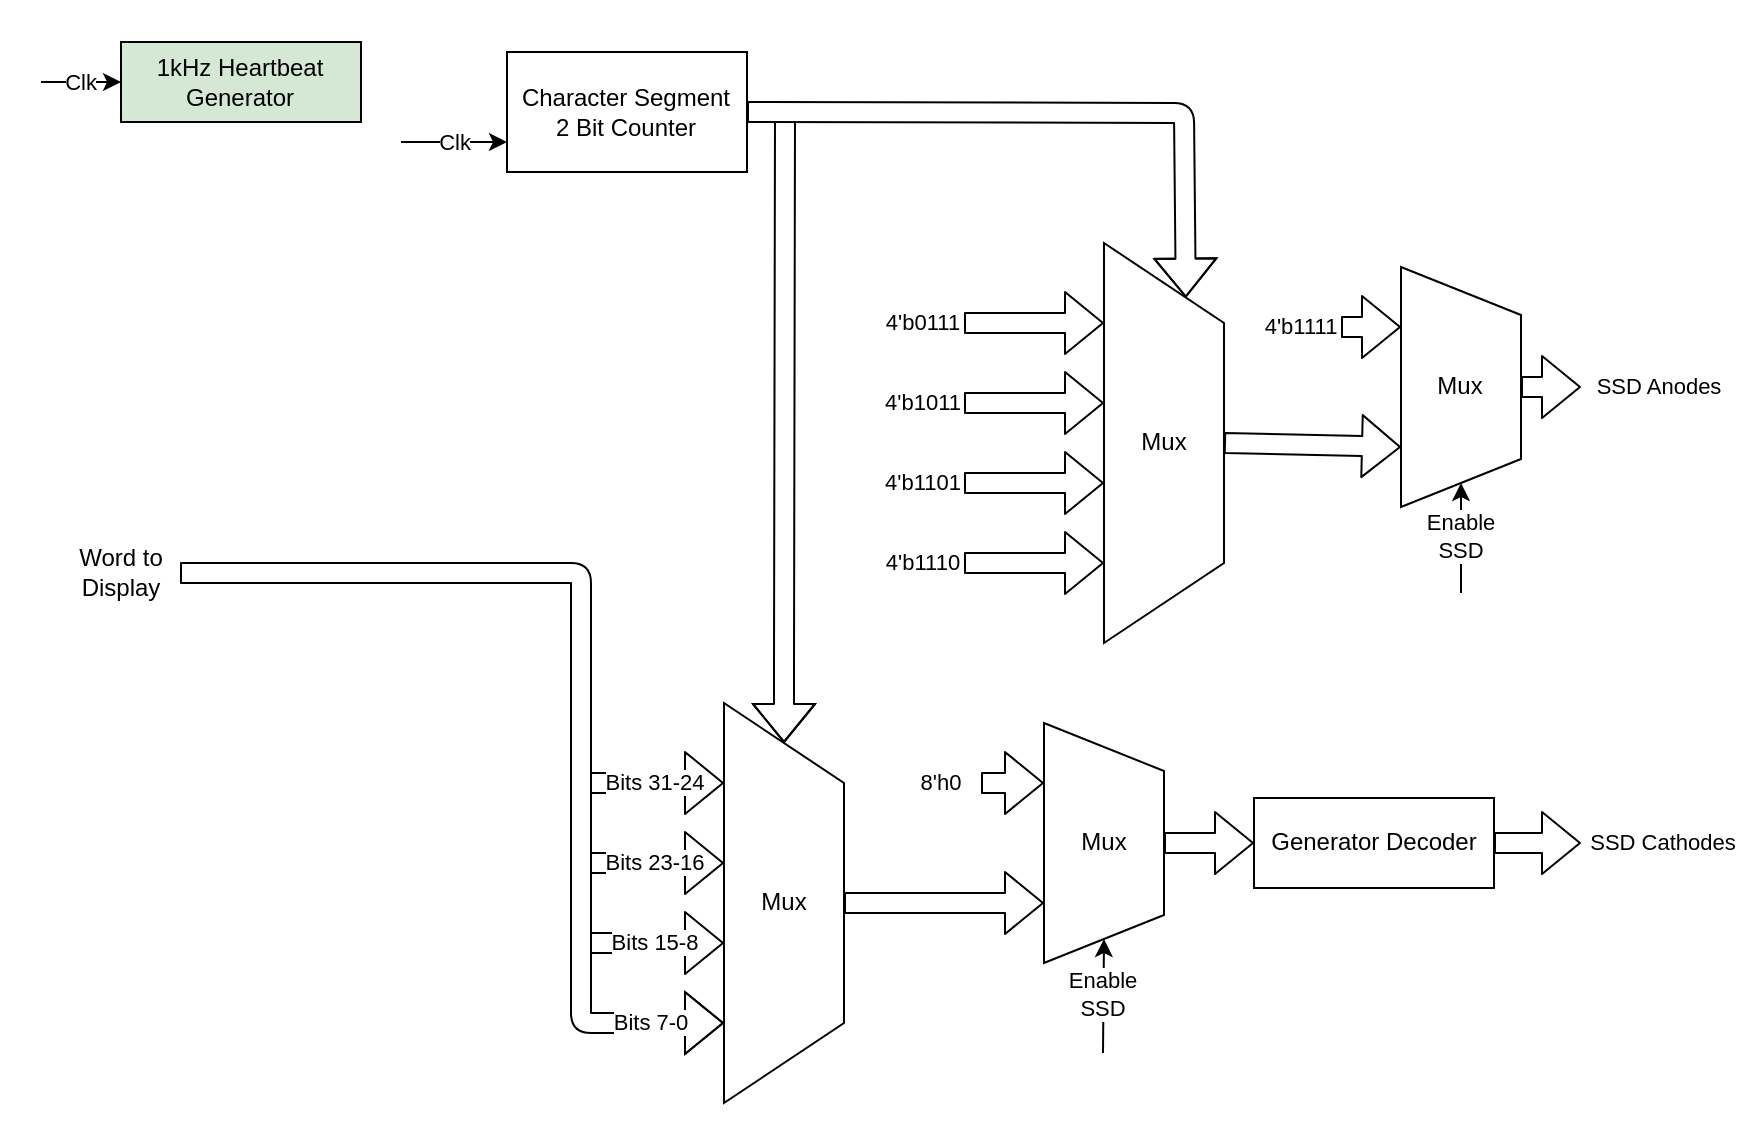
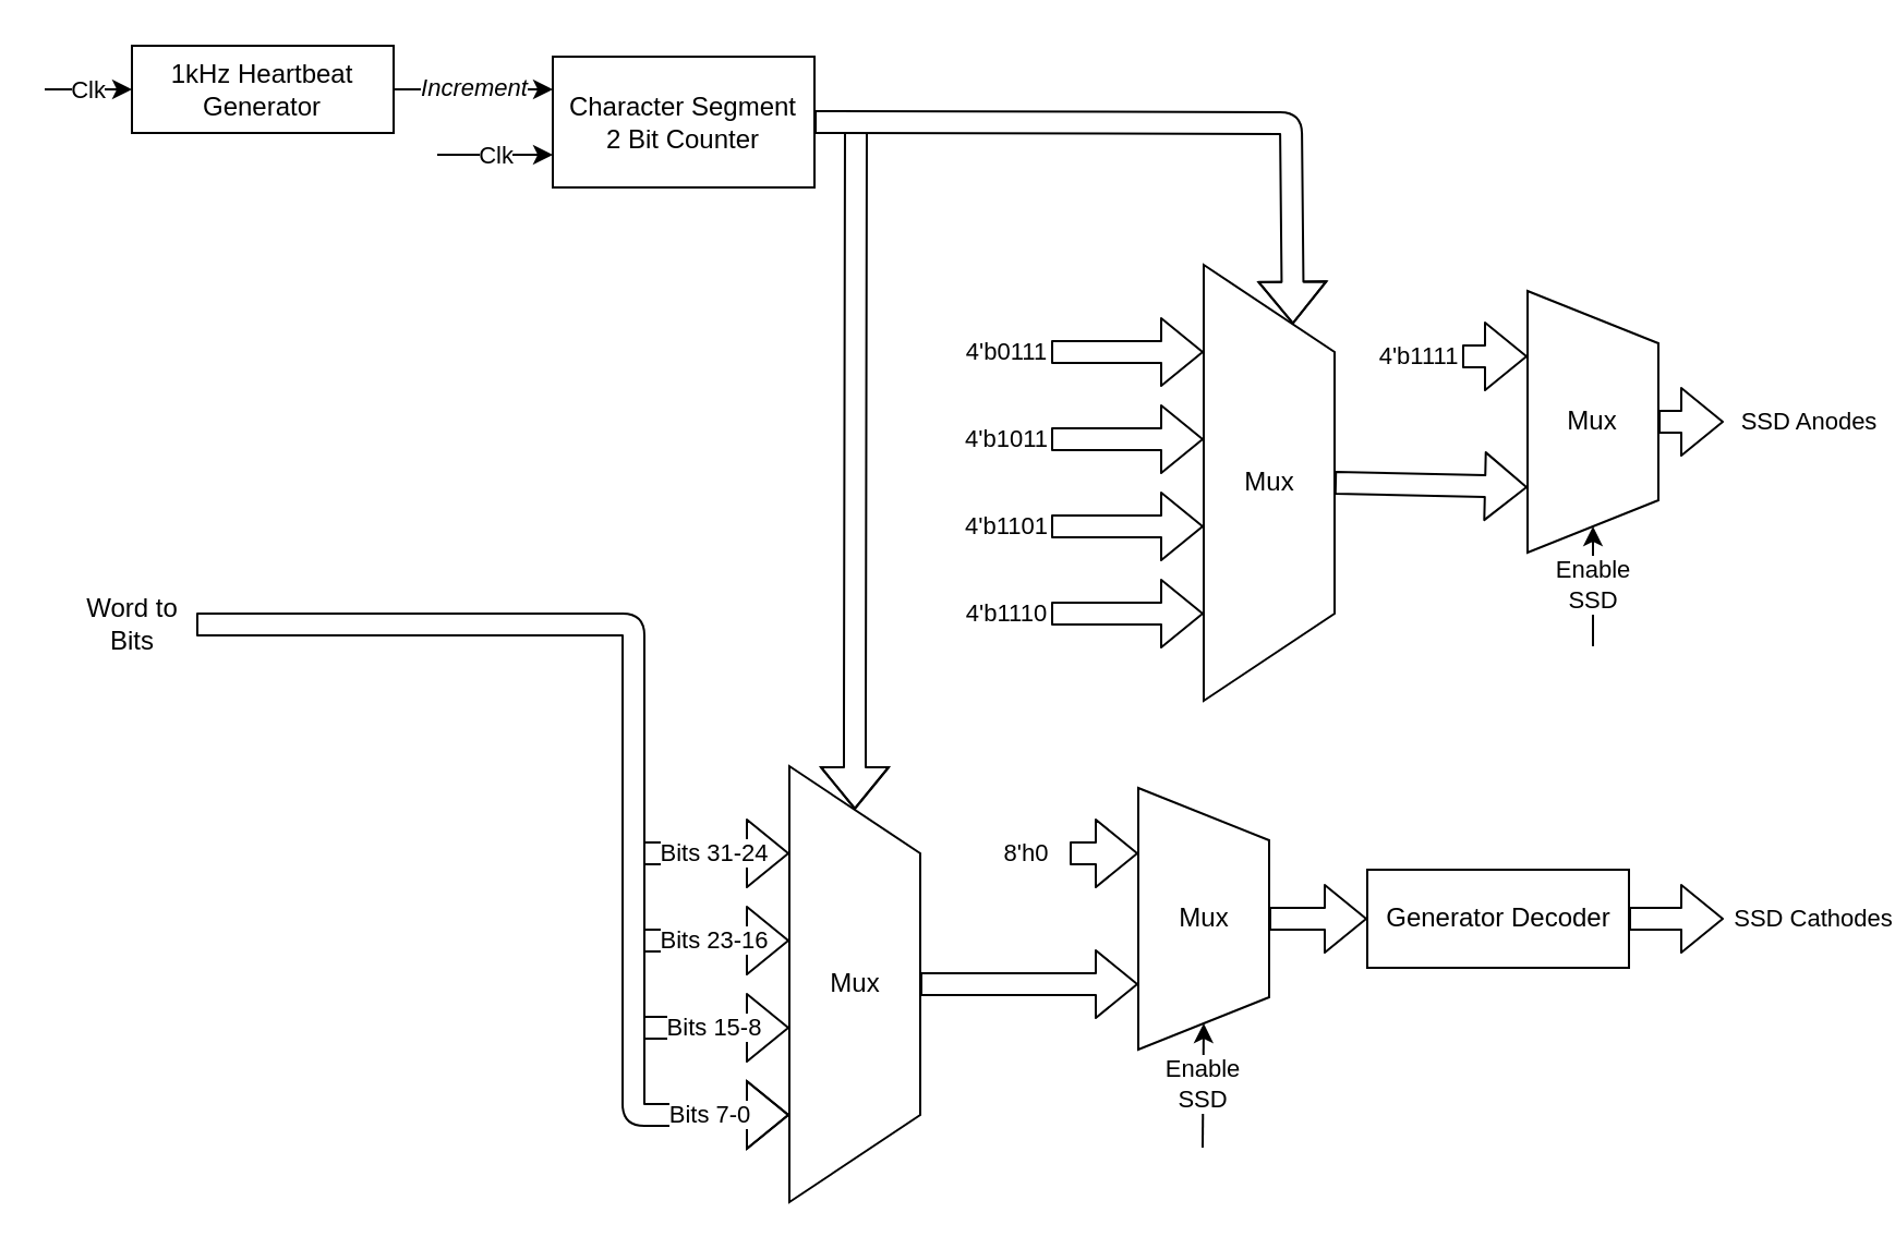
  <mxCell id="0" />
  <mxCell id="1" parent="0" />
  <mxCell id="2" value="" parent="1" style="group" vertex="1" connectable="0"><mxGeometry as="geometry" width="353" height="65" x="20" y="20.5" /></mxCell>
  <mxCell id="3" value="Character Segment&lt;br&gt;2 Bit Counter&lt;br&gt;" parent="2" style="rounded=0;whiteSpace=wrap;html=1;" vertex="1"><mxGeometry as="geometry" width="120" height="60" x="233" y="5" /></mxCell>
- <mxCell id="4" value="1kHz Heartbeat&lt;br&gt;Generator&lt;br&gt;" parent="2" style="rounded=0;whiteSpace=wrap;html=1;fillColor=#d5e8d4;" vertex="1"><mxGeometry as="geometry" width="120" height="40" x="40" /></mxCell>
+ <mxCell id="4" value="1kHz Heartbeat&lt;br&gt;Generator&lt;br&gt;" parent="2" style="rounded=0;whiteSpace=wrap;html=1;" vertex="1"><mxGeometry as="geometry" width="120" height="40" x="40" /></mxCell>
+ <mxCell id="5" value="Increment" parent="2" style="endArrow=classic;html=1;fontStyle=2;entryX=0;entryY=0.25;entryDx=0;entryDy=0;exitX=1;exitY=0.5;exitDx=0;exitDy=0;" edge="1" source="4" target="3"><mxGeometry as="geometry" width="50" height="50" relative="1"><mxPoint as="sourcePoint" x="150" y="145" /><mxPoint as="targetPoint" x="200" y="95" /></mxGeometry></mxCell>
  <mxCell id="6" value="Clk" parent="2" style="endArrow=classic;html=1;entryX=0;entryY=0.5;entryDx=0;entryDy=0;" edge="1" target="4"><mxGeometry as="geometry" width="50" height="50" relative="1"><mxPoint as="sourcePoint" y="20" /><mxPoint as="targetPoint" x="40" y="15" /></mxGeometry></mxCell>
  <mxCell id="7" value="Clk" parent="2" style="endArrow=classic;html=1;entryX=0;entryY=0.75;entryDx=0;entryDy=0;" edge="1" target="3"><mxGeometry as="geometry" width="50" height="50" relative="1"><mxPoint as="sourcePoint" x="180" y="50" /><mxPoint as="targetPoint" x="180" y="125" /></mxGeometry></mxCell>
  <mxCell id="8" value="" parent="1" style="group" vertex="1" connectable="0"><mxGeometry as="geometry" width="130" height="200" x="481.5" y="121" /></mxCell>
  <mxCell id="9" value="Mux" parent="8" style="shape=trapezoid;perimeter=trapezoidPerimeter;whiteSpace=wrap;html=1;direction=south;" vertex="1"><mxGeometry as="geometry" width="60" height="200" x="70" /></mxCell>
  <mxCell id="10" value="4'b0111" parent="8" style="shape=flexArrow;endArrow=classic;html=1;" edge="1"><mxGeometry as="geometry" width="50" height="50" x="-1" y="-21" relative="1"><mxPoint as="sourcePoint" y="40" /><mxPoint as="targetPoint" x="70" y="40" /><mxPoint as="offset" x="-21" y="-21" /></mxGeometry></mxCell>
  <mxCell id="11" value="4'b1011" parent="8" style="shape=flexArrow;endArrow=classic;html=1;" edge="1"><mxGeometry as="geometry" width="50" height="50" x="-1" y="-21" relative="1"><mxPoint as="sourcePoint" y="80" /><mxPoint as="targetPoint" x="70" y="80" /><mxPoint as="offset" x="-21" y="-21" /></mxGeometry></mxCell>
  <mxCell id="12" value="4'b1101" parent="8" style="shape=flexArrow;endArrow=classic;html=1;" edge="1"><mxGeometry as="geometry" width="50" height="50" x="-1" y="-21" relative="1"><mxPoint as="sourcePoint" y="120" /><mxPoint as="targetPoint" x="70" y="120" /><mxPoint as="offset" x="-21" y="-21" /></mxGeometry></mxCell>
  <mxCell id="13" value="4'b1110" parent="8" style="shape=flexArrow;endArrow=classic;html=1;" edge="1"><mxGeometry as="geometry" width="50" height="50" x="-1" y="-21" relative="1"><mxPoint as="sourcePoint" y="160" /><mxPoint as="targetPoint" x="70" y="160" /><mxPoint as="offset" x="-21" y="-21" /></mxGeometry></mxCell>
  <mxCell id="14" value="" parent="1" style="group" vertex="1" connectable="0"><mxGeometry as="geometry" width="130" height="200" x="291.5" y="351" /></mxCell>
  <mxCell id="15" value="Mux" parent="14" style="shape=trapezoid;perimeter=trapezoidPerimeter;whiteSpace=wrap;html=1;direction=south;" vertex="1"><mxGeometry as="geometry" width="60" height="200" x="70" /></mxCell>
  <mxCell id="16" value="Bits 31-24" parent="14" style="shape=flexArrow;endArrow=classic;html=1;" edge="1"><mxGeometry as="geometry" width="50" height="50" relative="1"><mxPoint as="sourcePoint" y="40" /><mxPoint as="targetPoint" x="70" y="40" /></mxGeometry></mxCell>
  <mxCell id="17" value="Bits 23-16" parent="14" style="shape=flexArrow;endArrow=classic;html=1;" edge="1"><mxGeometry as="geometry" width="50" height="50" relative="1"><mxPoint as="sourcePoint" y="80" /><mxPoint as="targetPoint" x="70" y="80" /></mxGeometry></mxCell>
  <mxCell id="18" value="Bits 15-8" parent="14" style="shape=flexArrow;endArrow=classic;html=1;" edge="1"><mxGeometry as="geometry" width="50" height="50" relative="1"><mxPoint as="sourcePoint" y="120" /><mxPoint as="targetPoint" x="70" y="120" /></mxGeometry></mxCell>
  <mxCell id="19" value="Bits 7-0" parent="14" style="shape=flexArrow;endArrow=classic;html=1;fillColor=#ffffff;" edge="1" source="26"><mxGeometry as="geometry" width="50" height="50" x="0.851" relative="1"><mxPoint as="sourcePoint" x="-261.5" y="-65" /><mxPoint as="targetPoint" x="70" y="160" /><Array as="points"><mxPoint x="-1.5" y="-65" /><mxPoint x="-1.5" y="160" /></Array><mxPoint as="offset" /></mxGeometry></mxCell>
  <mxCell id="20" value="" parent="1" style="shape=flexArrow;endArrow=classic;html=1;entryX=0;entryY=0.5;entryDx=0;entryDy=0;" edge="1" target="15"><mxGeometry as="geometry" width="50" height="50" relative="1"><mxPoint as="sourcePoint" x="392" y="56" /><mxPoint as="targetPoint" x="331.5" y="361" /><Array as="points"><mxPoint x="391.5" y="331" /></Array></mxGeometry></mxCell>
  <mxCell id="21" value="" parent="1" style="shape=flexArrow;endArrow=classic;html=1;exitX=1;exitY=0.5;exitDx=0;exitDy=0;entryX=0;entryY=0.25;entryDx=0;entryDy=0;fillColor=#ffffff;" edge="1" source="3" target="9"><mxGeometry as="geometry" width="50" height="50" relative="1"><mxPoint as="sourcePoint" x="391.5" y="91" /><mxPoint as="targetPoint" x="441.5" y="41" /><Array as="points"><mxPoint x="591.5" y="56" /></Array></mxGeometry></mxCell>
  <mxCell id="22" value="" parent="1" style="shape=flexArrow;endArrow=classic;html=1;fillColor=#ffffff;exitX=0.5;exitY=0;exitDx=0;exitDy=0;entryX=0.75;entryY=1;entryDx=0;entryDy=0;" edge="1" source="9" target="27"><mxGeometry as="geometry" width="50" height="50" x="1" y="-40" relative="1"><mxPoint as="sourcePoint" x="210" y="446" /><mxPoint as="targetPoint" x="690" y="221" /><mxPoint as="offset" x="40" y="-40" /></mxGeometry></mxCell>
  <mxCell id="23" value="Generator Decoder" parent="1" style="rounded=0;whiteSpace=wrap;html=1;" vertex="1"><mxGeometry as="geometry" width="120" height="45" x="626.5" y="398.5" /></mxCell>
  <mxCell id="24" value="" parent="1" style="shape=flexArrow;endArrow=classic;html=1;fillColor=#ffffff;exitX=0.5;exitY=0;exitDx=0;exitDy=0;entryX=0.75;entryY=1;entryDx=0;entryDy=0;" edge="1" source="15" target="28"><mxGeometry as="geometry" width="50" height="50" relative="1"><mxPoint as="sourcePoint" x="70" y="526" /><mxPoint as="targetPoint" x="490" y="451" /></mxGeometry></mxCell>
  <mxCell id="25" value="SSD Cathodes" parent="1" style="shape=flexArrow;endArrow=classic;html=1;fillColor=#ffffff;exitX=1;exitY=0.5;exitDx=0;exitDy=0;" edge="1" source="23"><mxGeometry as="geometry" width="50" height="50" x="1" y="-40" relative="1"><mxPoint as="sourcePoint" x="716.5" y="526" /><mxPoint as="targetPoint" x="790" y="421" /><mxPoint as="offset" x="40" y="-40" /></mxGeometry></mxCell>
- <mxCell id="26" value="Word to Display&lt;br&gt;" parent="1" style="text;html=1;strokeColor=none;fillColor=none;align=center;verticalAlign=middle;whiteSpace=wrap;rounded=0;" vertex="1"><mxGeometry as="geometry" width="59" height="20" x="30.5" y="276" /></mxCell>
+ <mxCell id="26" value="Word to Bits&lt;br&gt;" parent="1" style="text;html=1;strokeColor=none;fillColor=none;align=center;verticalAlign=middle;whiteSpace=wrap;rounded=0;" vertex="1"><mxGeometry as="geometry" width="59" height="20" x="30.5" y="276" /></mxCell>
  <mxCell id="27" value="Mux" parent="1" style="shape=trapezoid;perimeter=trapezoidPerimeter;whiteSpace=wrap;html=1;direction=south;" vertex="1"><mxGeometry as="geometry" width="60" height="120" x="700" y="133" /></mxCell>
  <mxCell id="28" value="Mux" parent="1" style="shape=trapezoid;perimeter=trapezoidPerimeter;whiteSpace=wrap;html=1;direction=south;" vertex="1"><mxGeometry as="geometry" width="60" height="120" x="521.5" y="361" /></mxCell>
  <mxCell id="29" value="" parent="1" style="shape=flexArrow;endArrow=classic;html=1;fillColor=#ffffff;exitX=0.5;exitY=0;exitDx=0;exitDy=0;entryX=0;entryY=0.5;entryDx=0;entryDy=0;" edge="1" source="28" target="23"><mxGeometry as="geometry" width="50" height="50" relative="1"><mxPoint as="sourcePoint" x="700" y="586" /><mxPoint as="targetPoint" x="750" y="536" /></mxGeometry></mxCell>
  <mxCell id="30" value="4'b1111" parent="1" style="shape=flexArrow;endArrow=classic;html=1;fillColor=#ffffff;entryX=0.25;entryY=1;entryDx=0;entryDy=0;" edge="1" target="27"><mxGeometry as="geometry" width="50" height="50" x="-1" y="20" relative="1"><mxPoint as="sourcePoint" x="670" y="163" /><mxPoint as="targetPoint" x="690" y="76" /><mxPoint as="offset" x="-20" y="20" /></mxGeometry></mxCell>
  <mxCell id="31" value="8'h0" parent="1" style="shape=flexArrow;endArrow=classic;html=1;fillColor=#ffffff;entryX=0.25;entryY=1;entryDx=0;entryDy=0;" edge="1" target="28"><mxGeometry as="geometry" width="50" height="50" x="-1" y="-20" relative="1"><mxPoint as="sourcePoint" x="490" y="391" /><mxPoint as="targetPoint" x="550" y="556" /><mxPoint as="offset" x="-20" y="-20" /></mxGeometry></mxCell>
  <mxCell id="32" value="Enable&lt;br&gt;SSD&lt;br&gt;" parent="1" style="endArrow=classic;html=1;fillColor=#ffffff;entryX=1;entryY=0.5;entryDx=0;entryDy=0;" edge="1" target="27"><mxGeometry as="geometry" width="50" height="50" relative="1"><mxPoint as="sourcePoint" x="730" y="296" /><mxPoint as="targetPoint" x="760" y="286" /></mxGeometry></mxCell>
  <mxCell id="33" value="Enable&lt;br&gt;SSD&lt;br&gt;" parent="1" style="endArrow=classic;html=1;fillColor=#ffffff;entryX=1;entryY=0.5;entryDx=0;entryDy=0;" edge="1" target="28"><mxGeometry as="geometry" width="50" height="50" relative="1"><mxPoint as="sourcePoint" x="551" y="526" /><mxPoint as="targetPoint" x="546" y="485.897" /></mxGeometry></mxCell>
  <mxCell id="34" value="SSD Anodes" parent="1" style="shape=flexArrow;endArrow=classic;html=1;fillColor=#ffffff;exitX=0.5;exitY=0;exitDx=0;exitDy=0;" edge="1" source="27"><mxGeometry as="geometry" width="50" height="50" x="1" y="-40" relative="1"><mxPoint as="sourcePoint" x="940" y="196" /><mxPoint as="targetPoint" x="790" y="193" /><mxPoint as="offset" x="39" y="-40" /></mxGeometry></mxCell>
